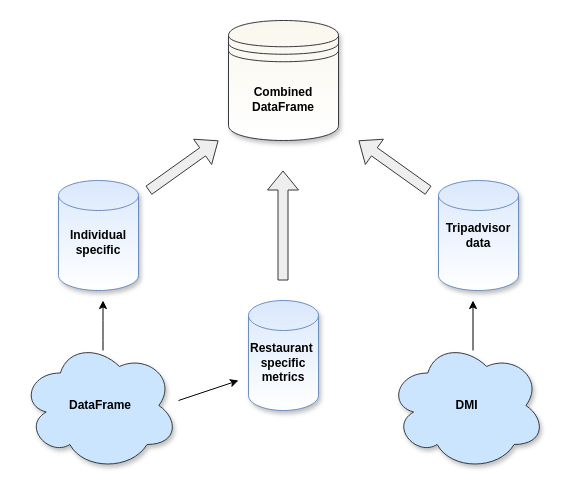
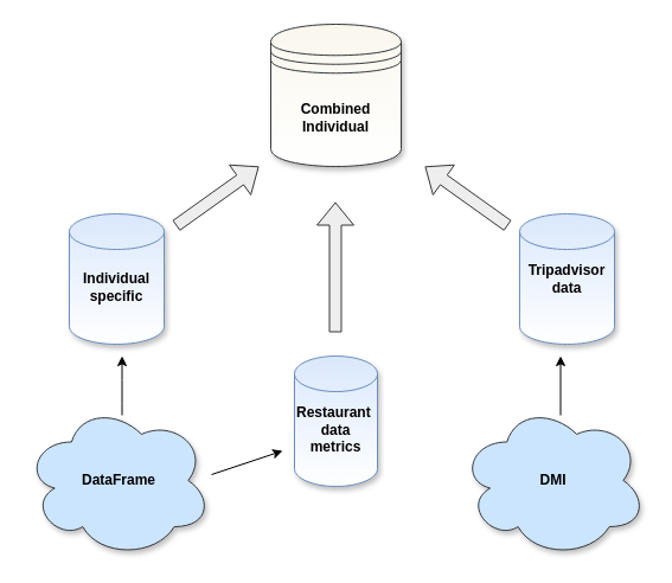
  <mxCell id="0" />
  <mxCell id="1" parent="0" />
  <mxCell id="2" value="&lt;b&gt;&lt;br&gt;Individual&lt;br&gt;specific&lt;/b&gt;" style="shape=cylinder2;whiteSpace=wrap;html=1;boundedLbl=1;backgroundOutline=1;size=15;shadow=1;fillColor=#dae8fc;strokeColor=#6c8ebf;gradientColor=#ffffff;" parent="1" vertex="1"><mxGeometry x="58" y="180" width="80" height="110" as="geometry" /></mxCell>
- <mxCell id="3" value="&lt;b&gt;&lt;br&gt;Restaurant&amp;nbsp;&lt;br&gt;specific metrics&lt;/b&gt;" style="shape=cylinder2;whiteSpace=wrap;html=1;boundedLbl=1;backgroundOutline=1;size=15;shadow=1;fillColor=#dae8fc;strokeColor=#6c8ebf;gradientColor=#ffffff;" parent="1" vertex="1"><mxGeometry x="248" y="300" width="70" height="110" as="geometry" /></mxCell>
+ <mxCell id="3" value="&lt;b&gt;&lt;br&gt;Restaurant&amp;nbsp;&lt;br&gt;data metrics&lt;/b&gt;" style="shape=cylinder2;whiteSpace=wrap;html=1;boundedLbl=1;backgroundOutline=1;size=15;shadow=1;fillColor=#dae8fc;strokeColor=#6c8ebf;gradientColor=#ffffff;" parent="1" vertex="1"><mxGeometry x="248" y="300" width="70" height="110" as="geometry" /></mxCell>
  <mxCell id="4" value="&lt;b&gt;Tripadvisor&lt;br&gt;data&lt;/b&gt;" style="shape=cylinder2;whiteSpace=wrap;html=1;boundedLbl=1;backgroundOutline=1;size=15;shadow=1;fillColor=#dae8fc;strokeColor=#6c8ebf;gradientColor=#ffffff;" parent="1" vertex="1"><mxGeometry x="438" y="180" width="80" height="110" as="geometry" /></mxCell>
- <mxCell id="5" value="&lt;b&gt;Combined DataFrame&lt;/b&gt;" style="shape=datastore;whiteSpace=wrap;html=1;shadow=1;fillColor=#f9f7ed;strokeColor=#36393d;gradientColor=#ffffff;" parent="1" vertex="1"><mxGeometry x="228" y="20" width="110" height="120" as="geometry" /></mxCell>
+ <mxCell id="5" value="&lt;b&gt;Combined Individual&lt;/b&gt;" style="shape=datastore;whiteSpace=wrap;html=1;shadow=1;fillColor=#f9f7ed;strokeColor=#36393d;gradientColor=#ffffff;" parent="1" vertex="1"><mxGeometry x="228" y="20" width="110" height="120" as="geometry" /></mxCell>
  <mxCell id="6" value="&lt;b&gt;DataFrame&lt;/b&gt;" style="ellipse;shape=cloud;whiteSpace=wrap;html=1;shadow=1;fillColor=#cce5ff;strokeColor=#36393d;" parent="1" vertex="1"><mxGeometry x="20.5" y="340" width="157.5" height="130" as="geometry" /></mxCell>
  <mxCell id="7" value="&lt;b&gt;DMI&lt;/b&gt;" style="ellipse;shape=cloud;whiteSpace=wrap;html=1;shadow=1;fillColor=#cce5ff;strokeColor=#36393d;" parent="1" vertex="1"><mxGeometry x="388" y="340" width="157" height="130" as="geometry" /></mxCell>
  <mxCell id="8" value="" style="endArrow=classic;html=1;" parent="1" edge="1"><mxGeometry width="50" height="50" relative="1" as="geometry"><mxPoint x="102.5" y="350" as="sourcePoint" /><mxPoint x="102.5" y="300" as="targetPoint" /><Array as="points"><mxPoint x="102.5" y="330" /></Array></mxGeometry></mxCell>
  <mxCell id="9" value="" style="endArrow=classic;html=1;" parent="1" edge="1"><mxGeometry width="50" height="50" relative="1" as="geometry"><mxPoint x="178" y="400" as="sourcePoint" /><mxPoint x="238" y="380" as="targetPoint" /></mxGeometry></mxCell>
  <mxCell id="10" value="" style="endArrow=classic;html=1;" parent="1" edge="1"><mxGeometry width="50" height="50" relative="1" as="geometry"><mxPoint x="472.5" y="350" as="sourcePoint" /><mxPoint x="472.5" y="300" as="targetPoint" /></mxGeometry></mxCell>
  <mxCell id="11" value="" style="shape=flexArrow;endArrow=classic;html=1;fillColor=#eeeeee;strokeColor=#36393d;" parent="1" edge="1"><mxGeometry width="50" height="50" relative="1" as="geometry"><mxPoint x="148" y="190" as="sourcePoint" /><mxPoint x="218" y="140" as="targetPoint" /></mxGeometry></mxCell>
  <mxCell id="12" value="" style="shape=flexArrow;endArrow=classic;html=1;fillColor=#eeeeee;strokeColor=#36393d;" parent="1" edge="1"><mxGeometry width="50" height="50" relative="1" as="geometry"><mxPoint x="282.5" y="280" as="sourcePoint" /><mxPoint x="282.5" y="170" as="targetPoint" /></mxGeometry></mxCell>
  <mxCell id="13" value="" style="shape=flexArrow;endArrow=classic;html=1;shadow=0;fillColor=#eeeeee;strokeColor=#36393d;" parent="1" edge="1"><mxGeometry width="50" height="50" relative="1" as="geometry"><mxPoint x="428" y="190" as="sourcePoint" /><mxPoint x="358" y="140" as="targetPoint" /></mxGeometry></mxCell>
